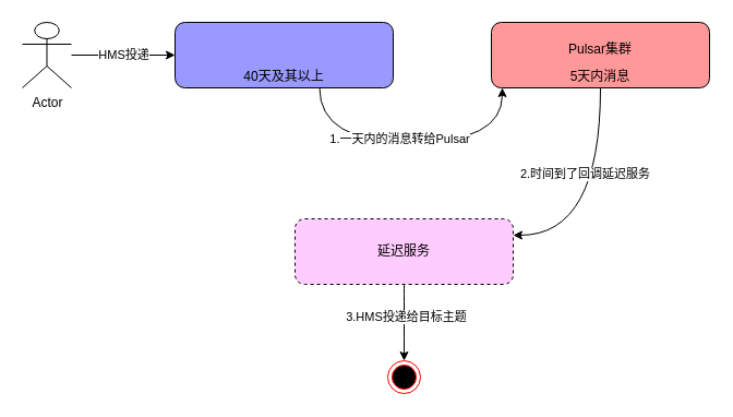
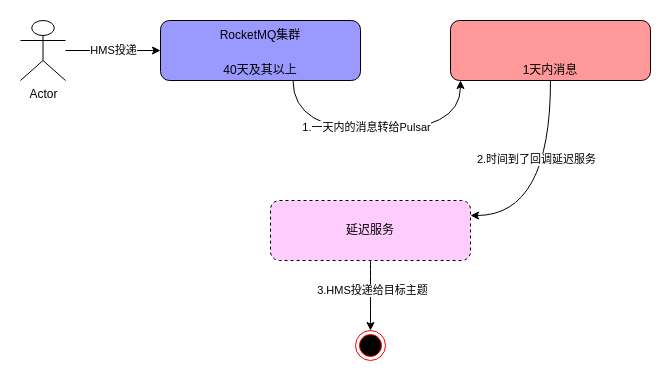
  <mxCell id="0" />
  <mxCell id="1" parent="0" />
  <mxCell id="2" value="" style="rounded=1;whiteSpace=wrap;html=1;fillColor=#9999FF;" vertex="1" parent="1"><mxGeometry x="160" y="20" width="200" height="60" as="geometry" /></mxCell>
  <mxCell id="3" value="HMS投递" style="edgeStyle=orthogonalEdgeStyle;rounded=0;orthogonalLoop=1;jettySize=auto;html=1;entryX=0;entryY=0.5;entryDx=0;entryDy=0;" edge="1" parent="1" source="4" target="2"><mxGeometry relative="1" as="geometry" /></mxCell>
  <mxCell id="4" value="Actor" style="shape=umlActor;verticalLabelPosition=bottom;verticalAlign=top;html=1;" vertex="1" parent="1"><mxGeometry x="20" y="20" width="45" height="60" as="geometry" /></mxCell>
+ <mxCell id="5" value="RocketMQ集群" style="text;html=1;strokeColor=none;fillColor=none;align=center;verticalAlign=middle;whiteSpace=wrap;rounded=0;" vertex="1" parent="1"><mxGeometry x="210" y="20" width="100" height="30" as="geometry" /></mxCell>
  <mxCell id="6" style="edgeStyle=orthogonalEdgeStyle;rounded=0;orthogonalLoop=1;jettySize=auto;html=1;exitX=0.75;exitY=1;exitDx=0;exitDy=0;curved=1;" edge="1" parent="1" source="8" target="9"><mxGeometry relative="1" as="geometry"><Array as="points"><mxPoint x="293" y="130" /><mxPoint x="460" y="130" /></Array></mxGeometry></mxCell>
  <mxCell id="7" value="1.一天内的消息转给Pulsar" style="edgeLabel;html=1;align=center;verticalAlign=middle;resizable=0;points=[];" vertex="1" connectable="0" parent="6"><mxGeometry x="-0.077" y="4" relative="1" as="geometry"><mxPoint as="offset" /></mxGeometry></mxCell>
  <mxCell id="8" value="40天及其以上" style="text;html=1;strokeColor=none;fillColor=none;align=center;verticalAlign=middle;whiteSpace=wrap;rounded=0;" vertex="1" parent="1"><mxGeometry x="195" y="60" width="130" height="20" as="geometry" /></mxCell>
  <mxCell id="9" value="" style="rounded=1;whiteSpace=wrap;html=1;fillColor=#FF9999;" vertex="1" parent="1"><mxGeometry x="450" y="20" width="200" height="60" as="geometry" /></mxCell>
- <mxCell id="10" value="Pulsar集群" style="text;html=1;strokeColor=none;fillColor=none;align=center;verticalAlign=middle;whiteSpace=wrap;rounded=0;" vertex="1" parent="1"><mxGeometry x="500" y="30" width="100" height="30" as="geometry" /></mxCell>
  <mxCell id="11" style="edgeStyle=orthogonalEdgeStyle;curved=1;rounded=0;orthogonalLoop=1;jettySize=auto;html=1;exitX=0.5;exitY=1;exitDx=0;exitDy=0;entryX=1;entryY=0.25;entryDx=0;entryDy=0;" edge="1" parent="1" source="13" target="16"><mxGeometry relative="1" as="geometry" /></mxCell>
  <mxCell id="12" value="2.时间到了回调延迟服务" style="edgeLabel;html=1;align=center;verticalAlign=middle;resizable=0;points=[];" vertex="1" connectable="0" parent="11"><mxGeometry x="-0.271" y="-15" relative="1" as="geometry"><mxPoint as="offset" /></mxGeometry></mxCell>
- <mxCell id="13" value="5天内消息" style="text;html=1;strokeColor=none;fillColor=none;align=center;verticalAlign=middle;whiteSpace=wrap;rounded=0;" vertex="1" parent="1"><mxGeometry x="485" y="60" width="130" height="20" as="geometry" /></mxCell>
+ <mxCell id="13" value="1天内消息" style="text;html=1;strokeColor=none;fillColor=none;align=center;verticalAlign=middle;whiteSpace=wrap;rounded=0;" vertex="1" parent="1"><mxGeometry x="485" y="60" width="130" height="20" as="geometry" /></mxCell>
  <mxCell id="14" style="edgeStyle=orthogonalEdgeStyle;curved=1;rounded=0;orthogonalLoop=1;jettySize=auto;html=1;exitX=0.5;exitY=1;exitDx=0;exitDy=0;entryX=0.5;entryY=0;entryDx=0;entryDy=0;" edge="1" parent="1" source="16" target="17"><mxGeometry relative="1" as="geometry" /></mxCell>
  <mxCell id="15" value="3.HMS投递给目标主题" style="edgeLabel;html=1;align=center;verticalAlign=middle;resizable=0;points=[];" vertex="1" connectable="0" parent="14"><mxGeometry x="-0.171" y="1" relative="1" as="geometry"><mxPoint as="offset" /></mxGeometry></mxCell>
  <mxCell id="16" value="延迟服务" style="rounded=1;whiteSpace=wrap;html=1;fillColor=#FFCCFF;dashed=1;" vertex="1" parent="1"><mxGeometry x="270" y="200" width="200" height="60" as="geometry" /></mxCell>
  <mxCell id="17" value="" style="ellipse;html=1;shape=endState;fillColor=#000000;strokeColor=#ff0000;" vertex="1" parent="1"><mxGeometry x="355" y="330" width="30" height="30" as="geometry" /></mxCell>
